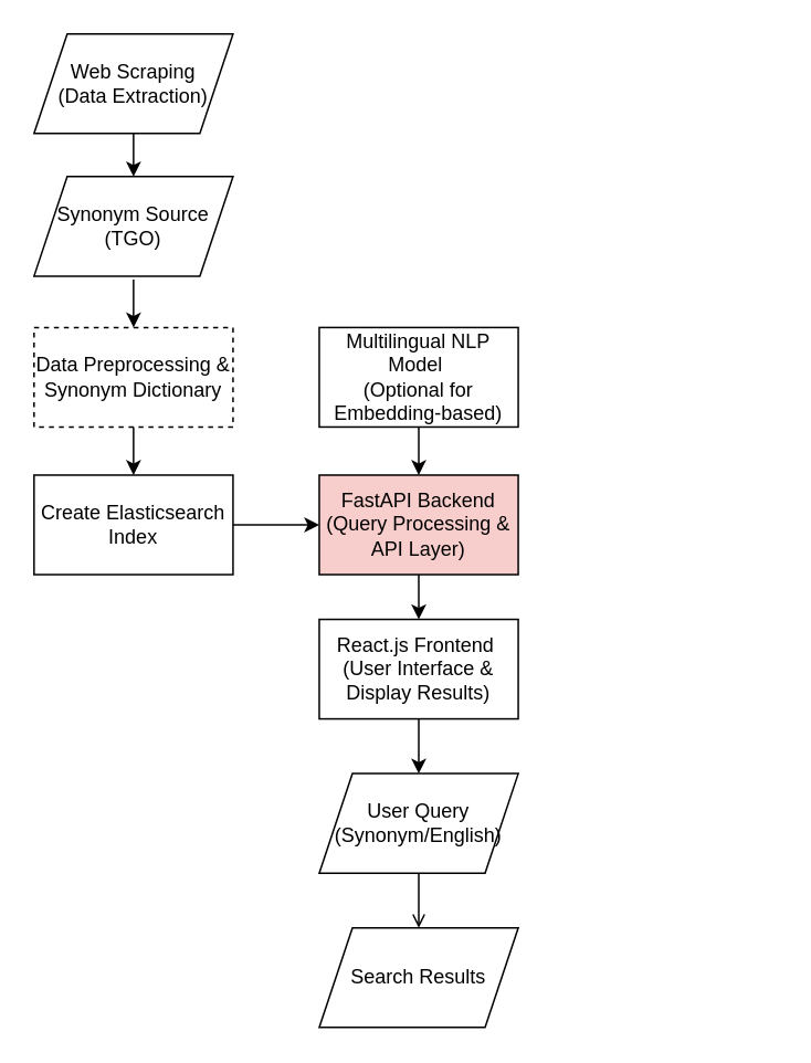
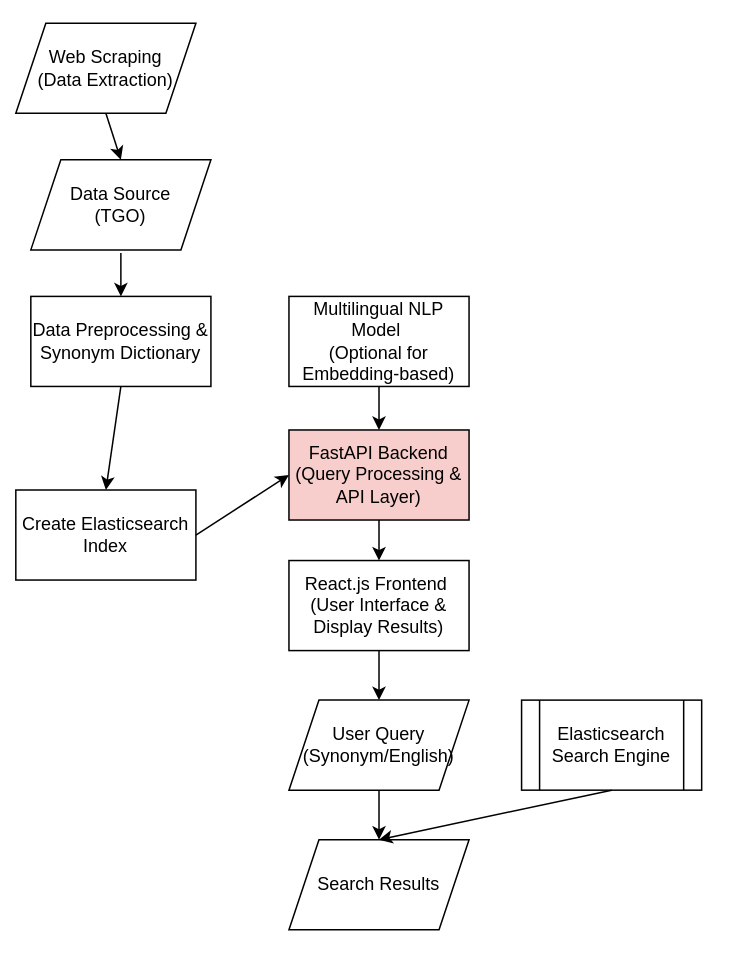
  <mxCell id="0" />
  <mxCell id="1" parent="0" />
- <mxCell id="2" value="Data Preprocessing &amp;amp; Synonym Dictionary" style="rounded=0;whiteSpace=wrap;html=1;dashed=1;" vertex="1" parent="1"><mxGeometry x="20" y="197" width="120" height="60" as="geometry" /></mxCell>
- <mxCell id="3" value="Create Elasticsearch Index" style="rounded=0;whiteSpace=wrap;html=1;" vertex="1" parent="1"><mxGeometry x="20" y="286" width="120" height="60" as="geometry" /></mxCell>
+ <mxCell id="2" value="Data Preprocessing &amp;amp; Synonym Dictionary" style="rounded=0;whiteSpace=wrap;html=1;" vertex="1" parent="1"><mxGeometry x="20" y="197" width="120" height="60" as="geometry" /></mxCell>
+ <mxCell id="3" value="Create Elasticsearch Index" style="rounded=0;whiteSpace=wrap;html=1;" vertex="1" parent="1"><mxGeometry x="10" y="326" width="120" height="60" as="geometry" /></mxCell>
  <mxCell id="4" value="Multilingual NLP Model&amp;nbsp;&lt;div&gt;(Optional for Embedding-based)&lt;/div&gt;" style="rounded=0;whiteSpace=wrap;html=1;" vertex="1" parent="1"><mxGeometry x="192" y="197" width="120" height="60" as="geometry" /></mxCell>
  <mxCell id="5" value="FastAPI Backend&lt;br&gt;(Query Processing &amp;amp; API Layer)" style="rounded=0;whiteSpace=wrap;html=1;fillColor=#f8cecc;" vertex="1" parent="1"><mxGeometry x="192" y="286" width="120" height="60" as="geometry" /></mxCell>
  <mxCell id="6" value="React.js Frontend&amp;nbsp;&lt;br&gt;(User Interface &amp;amp; Display Results)" style="rounded=0;whiteSpace=wrap;html=1;" vertex="1" parent="1"><mxGeometry x="192" y="373" width="120" height="60" as="geometry" /></mxCell>
  <mxCell id="7" value="" style="endArrow=classic;html=1;rounded=0;exitX=0.5;exitY=1;exitDx=0;exitDy=0;entryX=0.5;entryY=0;entryDx=0;entryDy=0;" edge="1" parent="1" source="4" target="5"><mxGeometry width="50" height="50" relative="1" as="geometry"><mxPoint x="138" y="70" as="sourcePoint" /><mxPoint x="188" y="20" as="targetPoint" /></mxGeometry></mxCell>
  <mxCell id="8" value="" style="endArrow=classic;html=1;rounded=0;exitX=0.5;exitY=1;exitDx=0;exitDy=0;" edge="1" parent="1" source="5" target="6"><mxGeometry width="50" height="50" relative="1" as="geometry"><mxPoint x="148" y="80" as="sourcePoint" /><mxPoint x="198" y="30" as="targetPoint" /></mxGeometry></mxCell>
  <mxCell id="9" value="" style="endArrow=classic;html=1;rounded=0;exitX=0.5;exitY=1;exitDx=0;exitDy=0;entryX=0.5;entryY=0;entryDx=0;entryDy=0;" edge="1" parent="1" source="6" target="20"><mxGeometry width="50" height="50" relative="1" as="geometry"><mxPoint x="158" y="90" as="sourcePoint" /><mxPoint x="252" y="466" as="targetPoint" /></mxGeometry></mxCell>
- <mxCell id="10" value="" style="endArrow=open;html=1;rounded=0;exitX=0.5;exitY=1;exitDx=0;exitDy=0;entryX=0.5;entryY=0;entryDx=0;entryDy=0;" edge="1" parent="1" source="20" target="17"><mxGeometry width="50" height="50" relative="1" as="geometry"><mxPoint x="252" y="526" as="sourcePoint" /><mxPoint x="252" y="571" as="targetPoint" /></mxGeometry></mxCell>
+ <mxCell id="10" value="" style="endArrow=classic;html=1;rounded=0;exitX=0.5;exitY=1;exitDx=0;exitDy=0;entryX=0.5;entryY=0;entryDx=0;entryDy=0;" edge="1" parent="1" source="20" target="17"><mxGeometry width="50" height="50" relative="1" as="geometry"><mxPoint x="252" y="526" as="sourcePoint" /><mxPoint x="252" y="571" as="targetPoint" /></mxGeometry></mxCell>
  <mxCell id="11" value="" style="endArrow=classic;html=1;rounded=0;exitX=0.5;exitY=1;exitDx=0;exitDy=0;entryX=0.5;entryY=0;entryDx=0;entryDy=0;" edge="1" parent="1" source="15" target="16"><mxGeometry width="50" height="50" relative="1" as="geometry"><mxPoint x="80" y="79" as="sourcePoint" /><mxPoint x="80" y="108" as="targetPoint" /></mxGeometry></mxCell>
  <mxCell id="12" value="" style="endArrow=classic;html=1;rounded=0;exitX=0.5;exitY=1;exitDx=0;exitDy=0;entryX=0.5;entryY=0;entryDx=0;entryDy=0;" edge="1" parent="1" target="2"><mxGeometry width="50" height="50" relative="1" as="geometry"><mxPoint x="80" y="168" as="sourcePoint" /><mxPoint x="533" y="193" as="targetPoint" /></mxGeometry></mxCell>
  <mxCell id="13" value="" style="endArrow=classic;html=1;rounded=0;exitX=0.5;exitY=1;exitDx=0;exitDy=0;entryX=0.5;entryY=0;entryDx=0;entryDy=0;" edge="1" parent="1" source="2" target="3"><mxGeometry width="50" height="50" relative="1" as="geometry"><mxPoint x="455" y="76" as="sourcePoint" /><mxPoint x="557" y="161" as="targetPoint" /></mxGeometry></mxCell>
  <mxCell id="14" value="" style="endArrow=classic;html=1;rounded=0;exitX=1;exitY=0.5;exitDx=0;exitDy=0;entryX=0;entryY=0.5;entryDx=0;entryDy=0;" edge="1" parent="1" source="3" target="5"><mxGeometry width="50" height="50" relative="1" as="geometry"><mxPoint x="513" y="53" as="sourcePoint" /><mxPoint x="615" y="138" as="targetPoint" /></mxGeometry></mxCell>
- <mxCell id="15" value="Web Scraping&lt;br&gt;(Data Extraction)" style="shape=parallelogram;perimeter=parallelogramPerimeter;whiteSpace=wrap;html=1;fixedSize=1;" vertex="1" parent="1"><mxGeometry x="20" y="20" width="120" height="60" as="geometry" /></mxCell>
- <mxCell id="16" value="Synonym Source&lt;div&gt;(TGO)&lt;/div&gt;" style="shape=parallelogram;perimeter=parallelogramPerimeter;whiteSpace=wrap;html=1;fixedSize=1;" vertex="1" parent="1"><mxGeometry x="20" y="106" width="120" height="60" as="geometry" /></mxCell>
+ <mxCell id="15" value="Web Scraping&lt;br&gt;(Data Extraction)" style="shape=parallelogram;perimeter=parallelogramPerimeter;whiteSpace=wrap;html=1;fixedSize=1;" vertex="1" parent="1"><mxGeometry x="10" y="15" width="120" height="60" as="geometry" /></mxCell>
+ <mxCell id="16" value="Data Source&lt;div&gt;(TGO)&lt;/div&gt;" style="shape=parallelogram;perimeter=parallelogramPerimeter;whiteSpace=wrap;html=1;fixedSize=1;" vertex="1" parent="1"><mxGeometry x="20" y="106" width="120" height="60" as="geometry" /></mxCell>
  <mxCell id="17" value="Search Results" style="shape=parallelogram;perimeter=parallelogramPerimeter;whiteSpace=wrap;html=1;fixedSize=1;" vertex="1" parent="1"><mxGeometry x="192" y="559" width="120" height="60" as="geometry" /></mxCell>
+ <mxCell id="18" value="Elasticsearch Search Engine" style="shape=process;whiteSpace=wrap;html=1;backgroundOutline=1;" vertex="1" parent="1"><mxGeometry x="347" y="466" width="120" height="60" as="geometry" /></mxCell>
+ <mxCell id="19" value="" style="endArrow=classic;html=1;rounded=0;exitX=0.5;exitY=1;exitDx=0;exitDy=0;entryX=0.5;entryY=0;entryDx=0;entryDy=0;" edge="1" parent="1" source="18" target="17"><mxGeometry width="50" height="50" relative="1" as="geometry"><mxPoint x="194" y="288" as="sourcePoint" /><mxPoint x="244" y="238" as="targetPoint" /></mxGeometry></mxCell>
  <mxCell id="20" value="User Query&lt;br&gt;(Synonym/English)" style="shape=parallelogram;perimeter=parallelogramPerimeter;whiteSpace=wrap;html=1;fixedSize=1;" vertex="1" parent="1"><mxGeometry x="192" y="466" width="120" height="60" as="geometry" /></mxCell>
